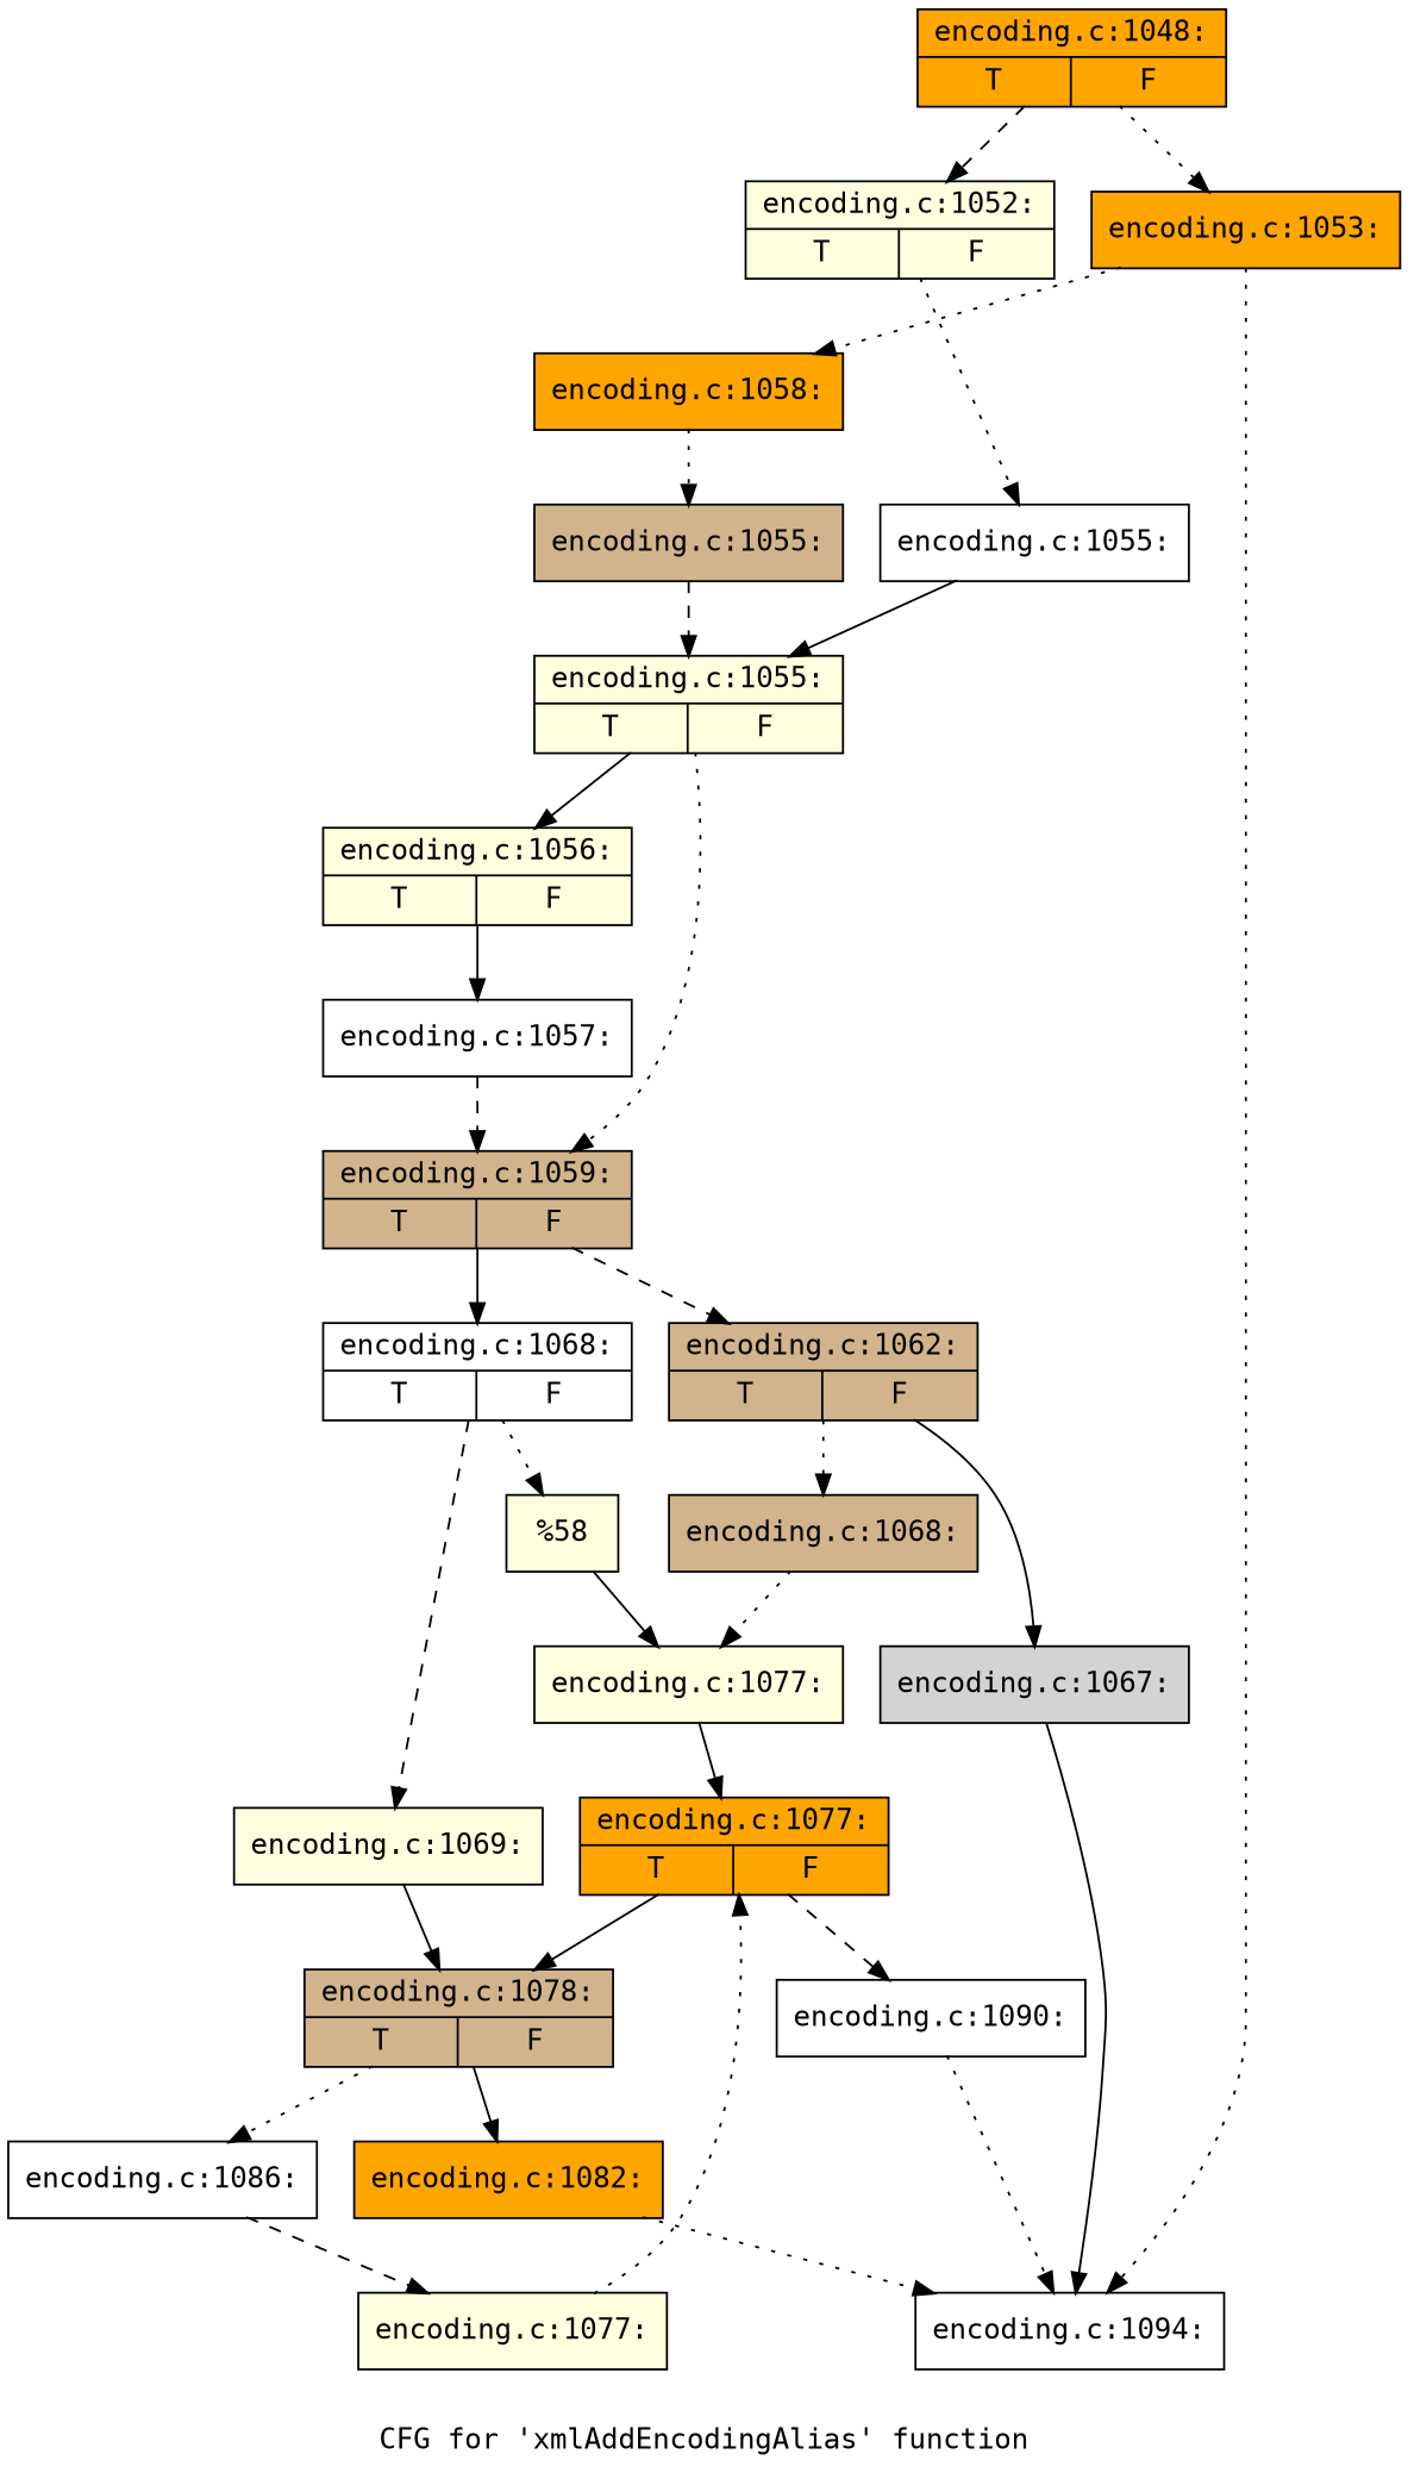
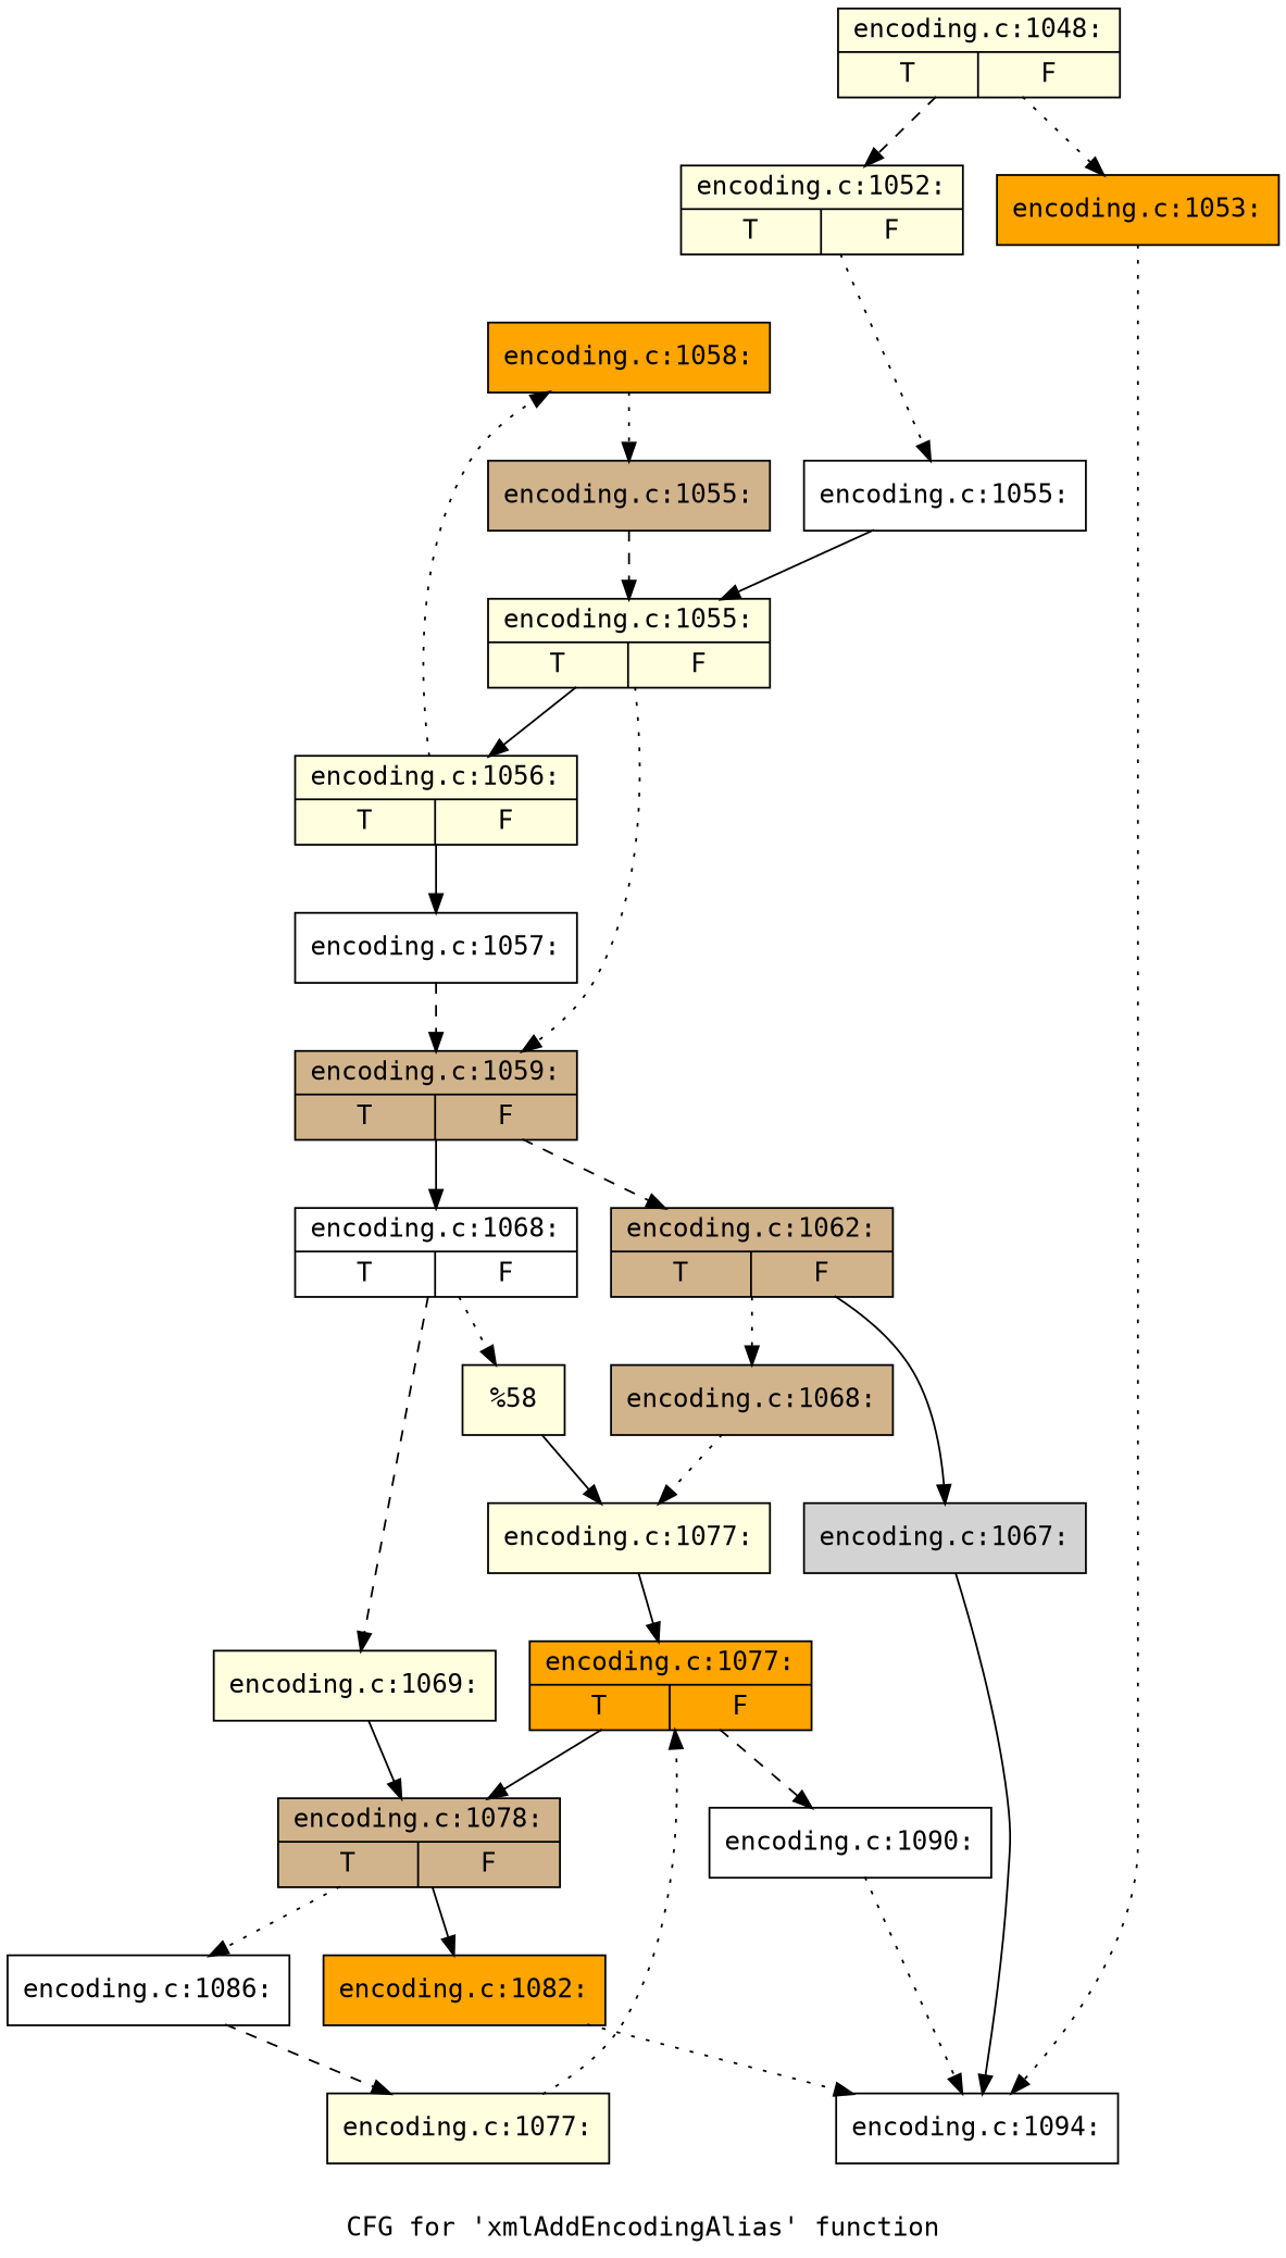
  digraph {
    fontname="DejaVu Sans Mono"
    label="CFG for 'xmlAddEncodingAlias' function"
    node [fillcolor=lightyellow fontname="DejaVu Sans Mono" shape=record style=filled]
    edge [fontname="DejaVu Sans Mono" style=dotted]
-   n1 [fillcolor=orange label="{encoding.c:1048:|{<s0>T|<s1>F}}"]
+   n1 [label="{encoding.c:1048:|{<s0>T|<s1>F}}"]
    n2 [fillcolor=orange label="{encoding.c:1053:}"]
    n3 [label="{encoding.c:1052:|{<s0>T|<s1>F}}"]
    n4 [fillcolor=white label="{encoding.c:1094:}"]
    n5 [fillcolor=white label="{encoding.c:1055:}"]
    n6 [label="{encoding.c:1055:|{<s0>T|<s1>F}}"]
    n7 [label="{encoding.c:1056:|{<s0>T|<s1>F}}"]
    n8 [fillcolor=tan label="{encoding.c:1059:|{<s0>T|<s1>F}}"]
    n9 [fillcolor=white label="{encoding.c:1057:}"]
    n10 [fillcolor=orange label="{encoding.c:1058:}"]
    n11 [fillcolor=tan label="{encoding.c:1062:|{<s0>T|<s1>F}}"]
    n12 [fillcolor=white label="{encoding.c:1068:|{<s0>T|<s1>F}}"]
    n13 [fillcolor=tan label="{encoding.c:1055:}"]
    n14 [fillcolor=lightgrey label="{encoding.c:1067:}"]
    n15 [fillcolor=tan label="{encoding.c:1068:}"]
    n16 [label="{encoding.c:1069:}"]
    n17 [label="{%58}"]
    n18 [label="{encoding.c:1077:}"]
    n19 [fillcolor=tan label="{encoding.c:1078:|{<s0>T|<s1>F}}"]
    n20 [fillcolor=orange label="{encoding.c:1077:|{<s0>T|<s1>F}}"]
    n21 [fillcolor=white label="{encoding.c:1090:}"]
    n22 [fillcolor=white label="{encoding.c:1086:}"]
    n23 [fillcolor=orange label="{encoding.c:1082:}"]
    n24 [label="{encoding.c:1077:}"]
    n1 -> n2
    n1 -> n3 [style=dashed]
    n2 -> n4
    n3 -> n5
    n5 -> n6 [style=solid]
    n6 -> n7 [style=solid]
    n6 -> n8
    n7 -> n9 [style=solid]
-   n2 -> n10
+   n7 -> n10
    n8 -> n11 [style=dashed]
    n8 -> n12 [style=solid]
    n9 -> n8 [style=dashed]
    n10 -> n13
    n11 -> n14 [style=solid]
    n11 -> n15
    n12 -> n16 [style=dashed]
    n12 -> n17
    n13 -> n6 [style=dashed]
    n14 -> n4 [style=solid]
    n15 -> n18
    n16 -> n19 [style=solid]
    n17 -> n18 [style=solid]
    n18 -> n20 [style=solid]
    n19 -> n22
    n19 -> n23 [style=solid]
    n20 -> n19 [style=solid]
    n20 -> n21 [style=dashed]
    n21 -> n4
    n22 -> n24 [style=dashed]
    n23 -> n4
    n24 -> n20
  }
